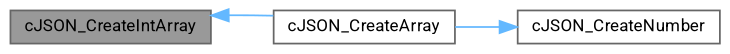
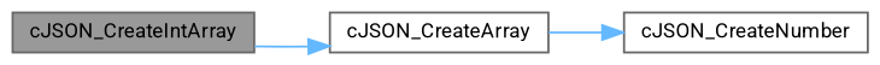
  digraph {
    fontname=Roboto
    rankdir=LR
    node [color=grey40 fillcolor=white fontname=Roboto fontsize=10 shape=box style=filled]
    edge [color=steelblue1 fontname=Roboto fontsize=10 labelfontname=Helvetica labelfontsize=10 style=solid]
    n1 [color=gray40 fillcolor=grey60 fontcolor=black height=0.2 label=cJSON_CreateIntArray width=0.4]
    n2 [height=0.2 label=cJSON_CreateArray width=0.4]
    n3 [height=0.2 label=cJSON_CreateNumber width=0.4]
-   n2 -> n1
+   n1 -> n2
    n2 -> n3
  }
